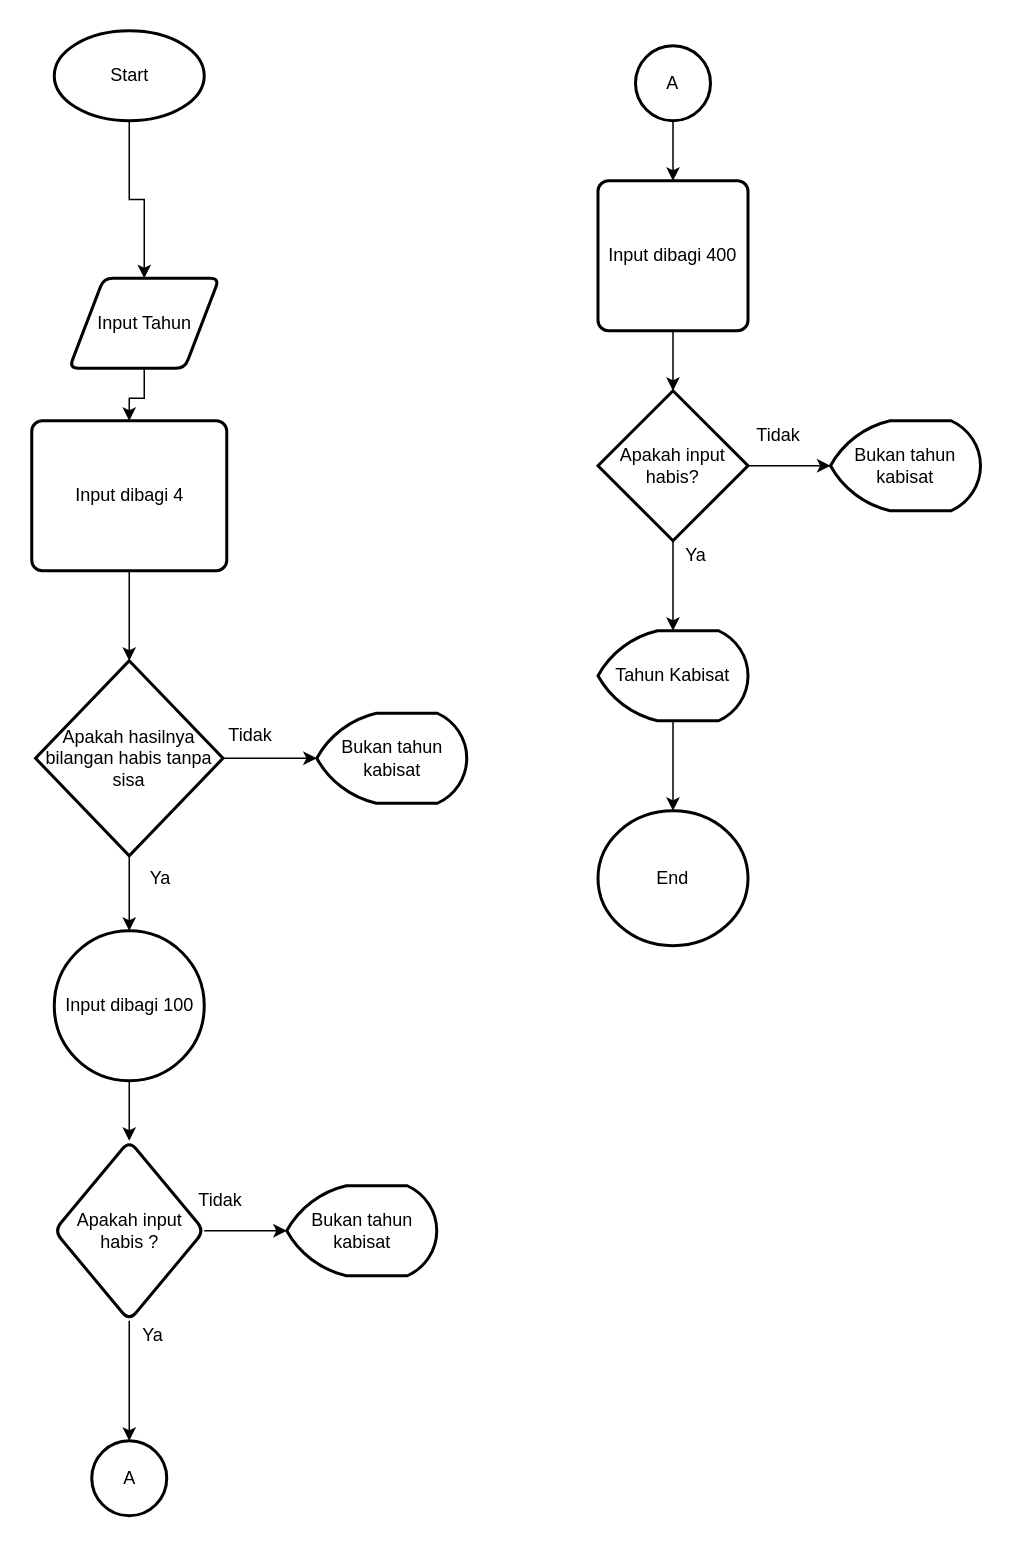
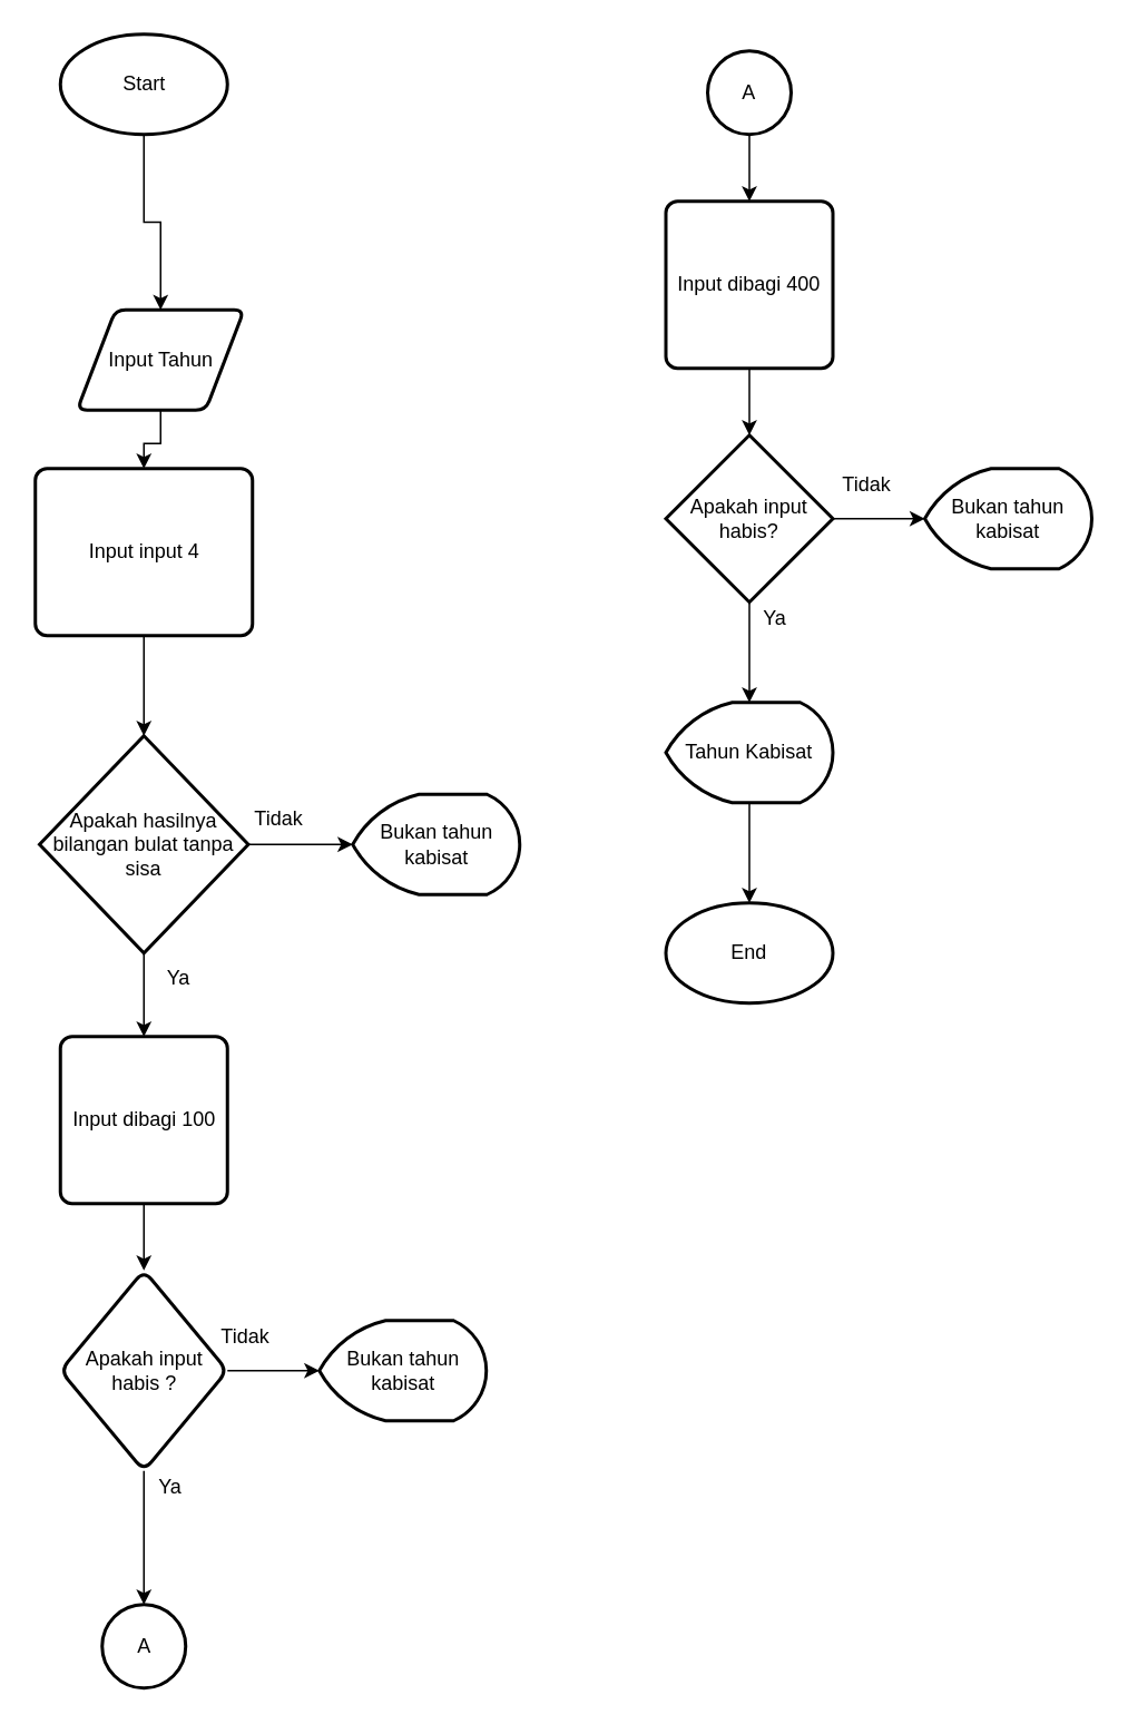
  <mxCell id="0" />
  <mxCell id="1" parent="0" />
  <mxCell id="2" value="" style="edgeStyle=orthogonalEdgeStyle;rounded=0;orthogonalLoop=1;jettySize=auto;html=1;" edge="1" parent="1" source="10" target="4"><mxGeometry relative="1" as="geometry"><mxPoint x="85.5" y="60" as="sourcePoint" /></mxGeometry></mxCell>
  <mxCell id="3" value="" style="edgeStyle=orthogonalEdgeStyle;rounded=0;orthogonalLoop=1;jettySize=auto;html=1;" edge="1" parent="1" source="4" target="6"><mxGeometry relative="1" as="geometry" /></mxCell>
  <mxCell id="4" value="Input Tahun" style="shape=parallelogram;html=1;strokeWidth=2;perimeter=parallelogramPerimeter;whiteSpace=wrap;rounded=1;arcSize=12;size=0.23;" vertex="1" parent="1"><mxGeometry x="45.5" y="185" width="100" height="60" as="geometry" /></mxCell>
  <mxCell id="5" value="" style="edgeStyle=orthogonalEdgeStyle;rounded=0;orthogonalLoop=1;jettySize=auto;html=1;" edge="1" parent="1" source="6" target="9"><mxGeometry relative="1" as="geometry" /></mxCell>
- <mxCell id="6" value="Input dibagi 4" style="rounded=1;whiteSpace=wrap;html=1;absoluteArcSize=1;arcSize=14;strokeWidth=2;" vertex="1" parent="1"><mxGeometry x="20.5" y="280" width="130" height="100" as="geometry" /></mxCell>
+ <mxCell id="6" value="Input input 4" style="rounded=1;whiteSpace=wrap;html=1;absoluteArcSize=1;arcSize=14;strokeWidth=2;" vertex="1" parent="1"><mxGeometry x="20.5" y="280" width="130" height="100" as="geometry" /></mxCell>
  <mxCell id="7" value="" style="edgeStyle=orthogonalEdgeStyle;rounded=0;orthogonalLoop=1;jettySize=auto;html=1;" edge="1" parent="1" source="9" target="12"><mxGeometry relative="1" as="geometry" /></mxCell>
  <mxCell id="8" style="edgeStyle=orthogonalEdgeStyle;rounded=0;orthogonalLoop=1;jettySize=auto;html=1;exitX=1;exitY=0.5;exitDx=0;exitDy=0;exitPerimeter=0;entryX=0;entryY=0.5;entryDx=0;entryDy=0;entryPerimeter=0;" edge="1" parent="1" source="9" target="16"><mxGeometry relative="1" as="geometry" /></mxCell>
- <mxCell id="9" value="Apakah &lt;span class=&quot;whb&quot;&gt;hasilnya bilangan habis tanpa sisa&lt;/span&gt;" style="strokeWidth=2;html=1;shape=mxgraph.flowchart.decision;whiteSpace=wrap;" vertex="1" parent="1"><mxGeometry x="23" y="440" width="125" height="130" as="geometry" /></mxCell>
+ <mxCell id="9" value="Apakah &lt;span class=&quot;whb&quot;&gt;hasilnya bilangan bulat tanpa sisa&lt;/span&gt;" style="strokeWidth=2;html=1;shape=mxgraph.flowchart.decision;whiteSpace=wrap;" vertex="1" parent="1"><mxGeometry x="23" y="440" width="125" height="130" as="geometry" /></mxCell>
  <mxCell id="10" value="Start" style="strokeWidth=2;html=1;shape=mxgraph.flowchart.start_1;whiteSpace=wrap;" vertex="1" parent="1"><mxGeometry x="35.5" y="20" width="100" height="60" as="geometry" /></mxCell>
  <mxCell id="11" value="" style="edgeStyle=orthogonalEdgeStyle;rounded=0;orthogonalLoop=1;jettySize=auto;html=1;" edge="1" parent="1" source="12" target="15"><mxGeometry relative="1" as="geometry" /></mxCell>
- <mxCell id="12" value="Input dibagi 100" style="ellipse;whiteSpace=wrap;html=1;absoluteArcSize=1;arcSize=14;strokeWidth=2;" vertex="1" parent="1"><mxGeometry x="35.5" y="620" width="100" height="100" as="geometry" /></mxCell>
+ <mxCell id="12" value="Input dibagi 100" style="rounded=1;whiteSpace=wrap;html=1;absoluteArcSize=1;arcSize=14;strokeWidth=2;" vertex="1" parent="1"><mxGeometry x="35.5" y="620" width="100" height="100" as="geometry" /></mxCell>
  <mxCell id="13" value="" style="edgeStyle=orthogonalEdgeStyle;rounded=0;orthogonalLoop=1;jettySize=auto;html=1;" edge="1" parent="1" source="15" target="19"><mxGeometry relative="1" as="geometry" /></mxCell>
  <mxCell id="14" value="" style="edgeStyle=orthogonalEdgeStyle;rounded=0;orthogonalLoop=1;jettySize=auto;html=1;" edge="1" parent="1" source="15" target="21"><mxGeometry relative="1" as="geometry" /></mxCell>
  <mxCell id="15" value="Apakah input habis ?" style="rhombus;whiteSpace=wrap;html=1;rounded=1;arcSize=14;strokeWidth=2;" vertex="1" parent="1"><mxGeometry x="35.5" y="760" width="100" height="120" as="geometry" /></mxCell>
  <mxCell id="16" value="&lt;div&gt;Bukan tahun kabisat&lt;/div&gt;" style="strokeWidth=2;html=1;shape=mxgraph.flowchart.display;whiteSpace=wrap;" vertex="1" parent="1"><mxGeometry x="210.5" y="475" width="100" height="60" as="geometry" /></mxCell>
  <mxCell id="17" value="&lt;div&gt;Tidak&lt;/div&gt;" style="text;html=1;align=center;verticalAlign=middle;resizable=0;points=[];autosize=1;strokeColor=none;fillColor=none;" vertex="1" parent="1"><mxGeometry x="140.5" y="475" width="50" height="30" as="geometry" /></mxCell>
  <mxCell id="18" value="Ya" style="text;html=1;align=center;verticalAlign=middle;resizable=0;points=[];autosize=1;strokeColor=none;fillColor=none;" vertex="1" parent="1"><mxGeometry x="85.5" y="570" width="40" height="30" as="geometry" /></mxCell>
  <mxCell id="19" value="Bukan tahun kabisat" style="strokeWidth=2;html=1;shape=mxgraph.flowchart.display;whiteSpace=wrap;" vertex="1" parent="1"><mxGeometry x="190.5" y="790" width="100" height="60" as="geometry" /></mxCell>
  <mxCell id="20" value="Tidak" style="text;html=1;align=center;verticalAlign=middle;resizable=0;points=[];autosize=1;strokeColor=none;fillColor=none;" vertex="1" parent="1"><mxGeometry x="120.5" y="785" width="50" height="30" as="geometry" /></mxCell>
  <mxCell id="21" value="A" style="strokeWidth=2;html=1;shape=mxgraph.flowchart.start_2;whiteSpace=wrap;" vertex="1" parent="1"><mxGeometry x="60.5" y="960" width="50" height="50" as="geometry" /></mxCell>
  <mxCell id="22" value="Ya" style="text;html=1;align=center;verticalAlign=middle;resizable=0;points=[];autosize=1;strokeColor=none;fillColor=none;" vertex="1" parent="1"><mxGeometry x="80.5" y="875" width="40" height="30" as="geometry" /></mxCell>
  <mxCell id="23" value="" style="edgeStyle=orthogonalEdgeStyle;rounded=0;orthogonalLoop=1;jettySize=auto;html=1;" edge="1" parent="1" source="24" target="26"><mxGeometry relative="1" as="geometry" /></mxCell>
  <mxCell id="24" value="A" style="strokeWidth=2;html=1;shape=mxgraph.flowchart.start_2;whiteSpace=wrap;" vertex="1" parent="1"><mxGeometry x="423" y="30" width="50" height="50" as="geometry" /></mxCell>
  <mxCell id="25" value="" style="edgeStyle=orthogonalEdgeStyle;rounded=0;orthogonalLoop=1;jettySize=auto;html=1;" edge="1" parent="1" source="26" target="29"><mxGeometry relative="1" as="geometry" /></mxCell>
  <mxCell id="26" value="Input dibagi 400" style="rounded=1;whiteSpace=wrap;html=1;absoluteArcSize=1;arcSize=14;strokeWidth=2;" vertex="1" parent="1"><mxGeometry x="398" y="120" width="100" height="100" as="geometry" /></mxCell>
  <mxCell id="27" value="" style="edgeStyle=orthogonalEdgeStyle;rounded=0;orthogonalLoop=1;jettySize=auto;html=1;" edge="1" parent="1" source="29" target="30"><mxGeometry relative="1" as="geometry" /></mxCell>
  <mxCell id="28" value="" style="edgeStyle=orthogonalEdgeStyle;rounded=0;orthogonalLoop=1;jettySize=auto;html=1;" edge="1" parent="1" source="29" target="33"><mxGeometry relative="1" as="geometry" /></mxCell>
  <mxCell id="29" value="Apakah input habis?" style="strokeWidth=2;html=1;shape=mxgraph.flowchart.decision;whiteSpace=wrap;" vertex="1" parent="1"><mxGeometry x="398" y="260" width="100" height="100" as="geometry" /></mxCell>
  <mxCell id="30" value="Bukan tahun kabisat" style="strokeWidth=2;html=1;shape=mxgraph.flowchart.display;whiteSpace=wrap;" vertex="1" parent="1"><mxGeometry x="553" y="280" width="100" height="60" as="geometry" /></mxCell>
  <mxCell id="31" value="Tidak" style="text;html=1;align=center;verticalAlign=middle;resizable=0;points=[];autosize=1;strokeColor=none;fillColor=none;" vertex="1" parent="1"><mxGeometry x="493" y="275" width="50" height="30" as="geometry" /></mxCell>
  <mxCell id="32" value="" style="edgeStyle=orthogonalEdgeStyle;rounded=0;orthogonalLoop=1;jettySize=auto;html=1;" edge="1" parent="1" source="33" target="35"><mxGeometry relative="1" as="geometry" /></mxCell>
  <mxCell id="33" value="Tahun Kabisat" style="strokeWidth=2;html=1;shape=mxgraph.flowchart.display;whiteSpace=wrap;" vertex="1" parent="1"><mxGeometry x="398" y="420" width="100" height="60" as="geometry" /></mxCell>
  <mxCell id="34" value="Ya" style="text;html=1;align=center;verticalAlign=middle;resizable=0;points=[];autosize=1;strokeColor=none;fillColor=none;" vertex="1" parent="1"><mxGeometry x="443" y="355" width="40" height="30" as="geometry" /></mxCell>
- <mxCell id="35" value="End" style="strokeWidth=2;html=1;shape=mxgraph.flowchart.start_1;whiteSpace=wrap;" vertex="1" parent="1"><mxGeometry x="398" y="540" width="100" height="90" as="geometry" /></mxCell>
+ <mxCell id="35" value="End" style="strokeWidth=2;html=1;shape=mxgraph.flowchart.start_1;whiteSpace=wrap;" vertex="1" parent="1"><mxGeometry x="398" y="540" width="100" height="60" as="geometry" /></mxCell>
